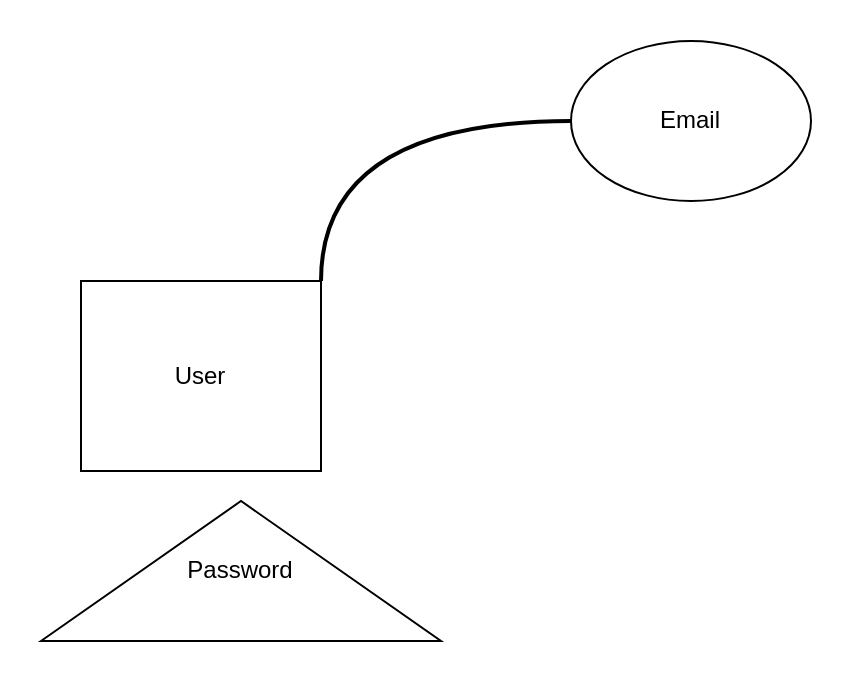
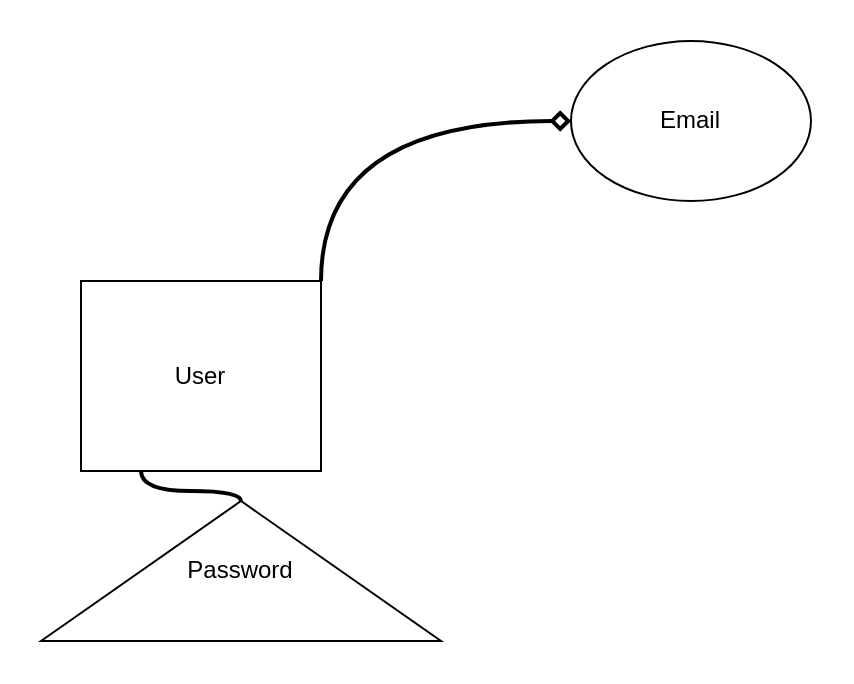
  <mxCell id="0" />
  <mxCell id="1" parent="0" />
- <mxCell id="2" style="edgeStyle=orthogonalEdgeStyle;html=1;exitX=1;exitY=0;exitDx=0;exitDy=0;entryX=0;entryY=0.5;entryDx=0;entryDy=0;strokeWidth=2;endArrow=none;endFill=0;rounded=1;curved=1;" parent="1" source="4" target="5" edge="1"><mxGeometry relative="1" as="geometry" /></mxCell>
+ <mxCell id="2" style="edgeStyle=orthogonalEdgeStyle;html=1;exitX=1;exitY=0;exitDx=0;exitDy=0;entryX=0;entryY=0.5;entryDx=0;entryDy=0;strokeWidth=2;endArrow=diamond;endFill=0;rounded=1;curved=1;" parent="1" source="4" target="5" edge="1"><mxGeometry relative="1" as="geometry" /></mxCell>
+ <mxCell id="3" style="edgeStyle=orthogonalEdgeStyle;curved=1;html=1;exitX=0.25;exitY=1;exitDx=0;exitDy=0;entryX=1;entryY=0.5;entryDx=0;entryDy=0;endArrow=none;endFill=0;strokeWidth=2;rounded=0;" edge="1" parent="1" source="4" target="6"><mxGeometry relative="1" as="geometry" /></mxCell>
  <mxCell id="4" value="User" style="rounded=0;whiteSpace=wrap;html=1;" parent="1" vertex="1"><mxGeometry x="40" y="140" width="120" height="95" as="geometry" /></mxCell>
  <mxCell id="5" value="Email" style="ellipse;whiteSpace=wrap;html=1;rounded=0;" parent="1" vertex="1"><mxGeometry x="285" y="20" width="120" height="80" as="geometry" /></mxCell>
  <mxCell id="6" value="Password" style="triangle;whiteSpace=wrap;html=1;direction=north;rounded=0;" parent="1" vertex="1"><mxGeometry x="20" y="250" width="200" height="70" as="geometry" /></mxCell>
